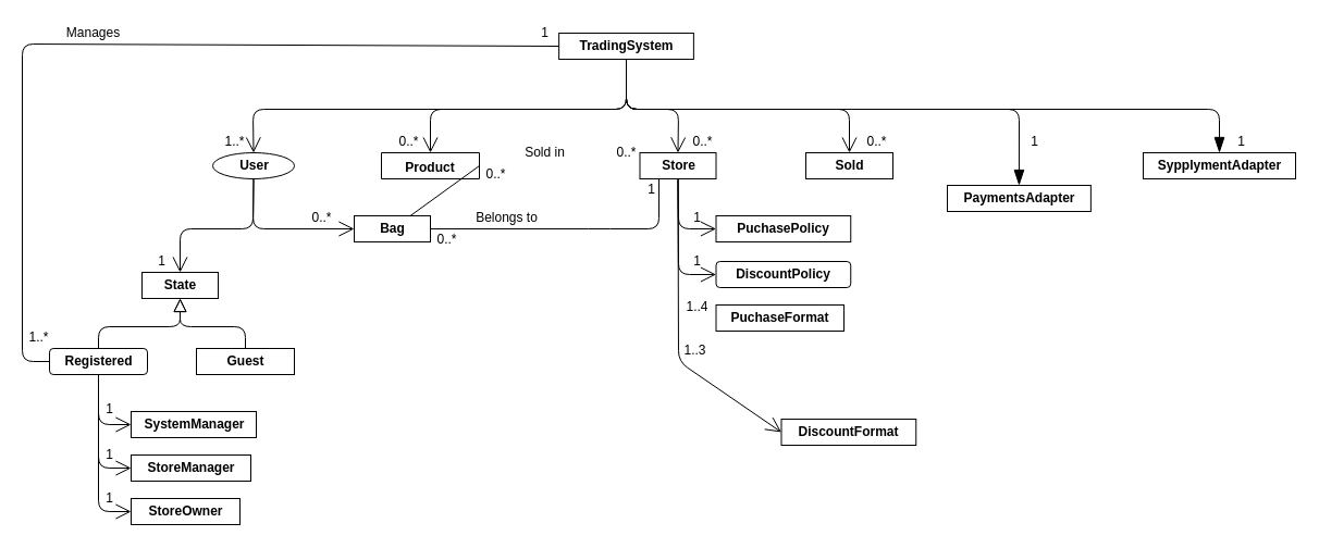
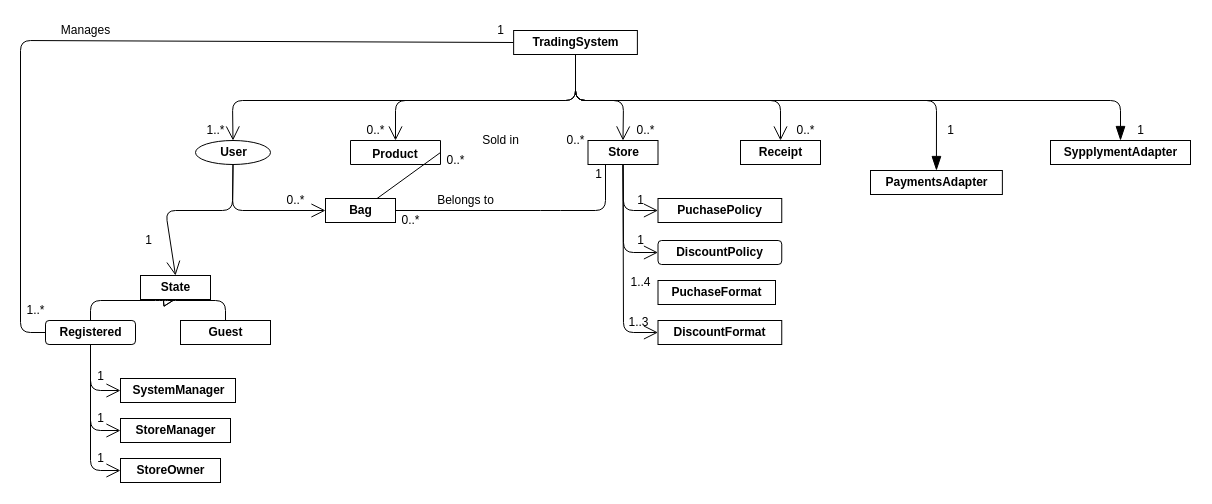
  <mxCell id="0" />
  <mxCell id="1" parent="0" />
  <mxCell id="2" value="" style="endArrow=blockThin;endFill=1;endSize=12;html=1;exitX=0.5;exitY=1;exitDx=0;exitDy=0;entryX=0.5;entryY=0;entryDx=0;entryDy=0;" parent="1" source="45" target="46" edge="1"><mxGeometry width="160" relative="1" as="geometry"><mxPoint x="695" y="-4" as="sourcePoint" /><mxPoint x="1120" y="124" as="targetPoint" /><Array as="points"><mxPoint x="575" y="100" /><mxPoint x="936" y="100" /></Array></mxGeometry></mxCell>
  <mxCell id="3" value="" style="endArrow=open;endFill=1;endSize=12;html=1;entryX=0.5;entryY=0;entryDx=0;entryDy=0;exitX=0.5;exitY=1;exitDx=0;exitDy=0;" parent="1" source="45" target="38" edge="1"><mxGeometry width="160" relative="1" as="geometry"><mxPoint x="695" y="-4" as="sourcePoint" /><mxPoint x="250" y="216" as="targetPoint" /><Array as="points"><mxPoint x="575" y="100" /><mxPoint x="232" y="100" /></Array></mxGeometry></mxCell>
  <mxCell id="4" value="1..*" style="text;html=1;align=center;verticalAlign=middle;resizable=0;points=[];autosize=1;" parent="1" vertex="1"><mxGeometry x="200" y="120" width="30" height="20" as="geometry" /></mxCell>
  <mxCell id="5" value="" style="endArrow=open;endFill=1;endSize=12;html=1;exitX=0.5;exitY=1;exitDx=0;exitDy=0;entryX=0;entryY=0.5;entryDx=0;entryDy=0;" parent="1" source="38" target="37" edge="1"><mxGeometry width="160" relative="1" as="geometry"><mxPoint x="295" y="172" as="sourcePoint" /><mxPoint x="347.5" y="258" as="targetPoint" /><Array as="points"><mxPoint x="232" y="210" /></Array></mxGeometry></mxCell>
  <mxCell id="6" value="0..*" style="text;html=1;align=center;verticalAlign=middle;resizable=0;points=[];autosize=1;" parent="1" vertex="1"><mxGeometry x="360" y="120" width="30" height="20" as="geometry" /></mxCell>
  <mxCell id="7" value="0..*" style="text;html=1;align=center;verticalAlign=middle;resizable=0;points=[];autosize=1;" parent="1" vertex="1"><mxGeometry x="280" y="190" width="30" height="20" as="geometry" /></mxCell>
  <mxCell id="8" value="0..*" style="text;html=1;align=center;verticalAlign=middle;resizable=0;points=[];autosize=1;" parent="1" vertex="1"><mxGeometry x="630" y="120" width="30" height="20" as="geometry" /></mxCell>
  <mxCell id="9" value="" style="endArrow=open;endFill=1;endSize=12;html=1;exitX=0.5;exitY=1;exitDx=0;exitDy=0;entryX=0.5;entryY=0;entryDx=0;entryDy=0;" parent="1" source="38" target="36" edge="1"><mxGeometry width="160" relative="1" as="geometry"><mxPoint x="250" y="240" as="sourcePoint" /><mxPoint x="160.5" y="324" as="targetPoint" /><Array as="points"><mxPoint x="232" y="210" /><mxPoint x="165" y="210" /></Array></mxGeometry></mxCell>
  <mxCell id="10" value="1" style="text;html=1;align=center;verticalAlign=middle;resizable=0;points=[];autosize=1;" parent="1" vertex="1"><mxGeometry x="137.5" y="230" width="20" height="20" as="geometry" /></mxCell>
  <mxCell id="11" value="" style="endArrow=open;endFill=1;endSize=12;html=1;entryX=0.5;entryY=0;entryDx=0;entryDy=0;exitX=0.5;exitY=1;exitDx=0;exitDy=0;" parent="1" source="45" target="12" edge="1"><mxGeometry width="160" relative="1" as="geometry"><mxPoint x="695" y="-4" as="sourcePoint" /><mxPoint x="630" y="446" as="targetPoint" /><Array as="points"><mxPoint x="575" y="100" /><mxPoint x="395" y="100" /></Array></mxGeometry></mxCell>
  <mxCell id="12" value="Product" style="swimlane;fontStyle=1;align=center;verticalAlign=top;childLayout=stackLayout;horizontal=1;startSize=26;horizontalStack=0;resizeParent=1;resizeLast=0;collapsible=1;marginBottom=0;rounded=0;shadow=0;strokeWidth=1;" parent="1" vertex="1"><mxGeometry x="350" y="140" width="90" height="24" as="geometry"><mxRectangle x="340" y="380" width="170" height="26" as="alternateBounds" /></mxGeometry></mxCell>
  <mxCell id="13" value="" style="endArrow=open;endFill=1;endSize=12;html=1;exitX=0.5;exitY=1;exitDx=0;exitDy=0;entryX=0;entryY=0.5;entryDx=0;entryDy=0;" parent="1" source="39" target="44" edge="1"><mxGeometry width="160" relative="1" as="geometry"><mxPoint x="620" y="200" as="sourcePoint" /><mxPoint x="620" y="334" as="targetPoint" /><Array as="points"><mxPoint x="623" y="210" /></Array></mxGeometry></mxCell>
  <mxCell id="14" value="" style="endArrow=blockThin;endFill=1;endSize=12;html=1;entryX=0.5;entryY=0;entryDx=0;entryDy=0;exitX=0.5;exitY=1;exitDx=0;exitDy=0;" parent="1" source="45" target="47" edge="1"><mxGeometry width="160" relative="1" as="geometry"><mxPoint x="695" y="-4" as="sourcePoint" /><mxPoint x="1330" y="124" as="targetPoint" /><Array as="points"><mxPoint x="575" y="100" /><mxPoint x="1120" y="100" /></Array></mxGeometry></mxCell>
  <mxCell id="15" value="" style="endArrow=open;endFill=1;endSize=12;html=1;exitX=0.5;exitY=1;exitDx=0;exitDy=0;entryX=0.5;entryY=0;entryDx=0;entryDy=0;" parent="1" source="45" target="39" edge="1"><mxGeometry width="160" relative="1" as="geometry"><mxPoint x="695" y="-4" as="sourcePoint" /><mxPoint x="570" y="216" as="targetPoint" /><Array as="points"><mxPoint x="575" y="100" /><mxPoint x="623" y="100" /></Array></mxGeometry></mxCell>
  <mxCell id="16" value="1" style="text;html=1;align=center;verticalAlign=middle;resizable=0;points=[];autosize=1;" parent="1" vertex="1"><mxGeometry x="1130" y="120" width="20" height="20" as="geometry" /></mxCell>
  <mxCell id="17" value="1" style="text;html=1;align=center;verticalAlign=middle;resizable=0;points=[];autosize=1;" parent="1" vertex="1"><mxGeometry x="940" y="120" width="20" height="20" as="geometry" /></mxCell>
  <mxCell id="18" value="1..4" style="text;html=1;align=center;verticalAlign=middle;resizable=0;points=[];autosize=1;" parent="1" vertex="1"><mxGeometry x="620" y="272" width="40" height="20" as="geometry" /></mxCell>
  <mxCell id="19" value="1..3" style="text;html=1;align=center;verticalAlign=middle;resizable=0;points=[];autosize=1;" parent="1" vertex="1"><mxGeometry x="617.5" y="312" width="40" height="20" as="geometry" /></mxCell>
  <mxCell id="20" value="1" style="text;html=1;align=center;verticalAlign=middle;resizable=0;points=[];autosize=1;" parent="1" vertex="1"><mxGeometry x="630" y="230" width="20" height="20" as="geometry" /></mxCell>
  <mxCell id="21" value="1" style="text;html=1;align=center;verticalAlign=middle;resizable=0;points=[];autosize=1;" parent="1" vertex="1"><mxGeometry x="630" y="190" width="20" height="20" as="geometry" /></mxCell>
  <mxCell id="22" value="" style="endArrow=none;endFill=0;endSize=12;html=1;exitX=0.5;exitY=1;exitDx=0;exitDy=0;entryX=0.5;entryY=0;entryDx=0;entryDy=0;startArrow=block;startFill=0;startSize=10;" parent="1" target="31" edge="1" source="36"><mxGeometry width="160" relative="1" as="geometry"><mxPoint x="160" y="390" as="sourcePoint" /><mxPoint x="80" y="456" as="targetPoint" /><Array as="points"><mxPoint x="165" y="300" /><mxPoint x="90" y="300" /></Array></mxGeometry></mxCell>
  <mxCell id="23" value="" style="endArrow=none;endFill=0;endSize=12;html=1;exitX=0.5;exitY=1;exitDx=0;exitDy=0;entryX=0.5;entryY=0;entryDx=0;entryDy=0;startArrow=block;startFill=0;startSize=10;" parent="1" target="32" edge="1" source="36"><mxGeometry width="160" relative="1" as="geometry"><mxPoint x="160" y="390" as="sourcePoint" /><mxPoint x="240" y="456" as="targetPoint" /><Array as="points"><mxPoint x="165" y="300" /><mxPoint x="225" y="300" /></Array></mxGeometry></mxCell>
  <mxCell id="24" value="0..*" style="text;html=1;align=center;verticalAlign=middle;resizable=0;points=[];autosize=1;" parent="1" vertex="1"><mxGeometry x="790" y="120" width="30" height="20" as="geometry" /></mxCell>
  <mxCell id="25" value="" style="endArrow=open;endFill=1;endSize=12;html=1;exitX=0.5;exitY=1;exitDx=0;exitDy=0;entryX=0;entryY=0.5;entryDx=0;entryDy=0;" parent="1" source="31" target="33" edge="1"><mxGeometry width="160" relative="1" as="geometry"><mxPoint x="90" y="354" as="sourcePoint" /><mxPoint x="125" y="409" as="targetPoint" /><Array as="points"><mxPoint x="90" y="390" /></Array></mxGeometry></mxCell>
  <mxCell id="26" value="" style="endArrow=open;endFill=1;endSize=12;html=1;entryX=0;entryY=0.5;entryDx=0;entryDy=0;exitX=0.5;exitY=1;exitDx=0;exitDy=0;" parent="1" target="34" edge="1" source="31"><mxGeometry width="160" relative="1" as="geometry"><mxPoint x="90" y="364" as="sourcePoint" /><mxPoint x="125" y="463.75" as="targetPoint" /><Array as="points"><mxPoint x="90" y="430" /></Array></mxGeometry></mxCell>
  <mxCell id="27" value="" style="endArrow=open;endFill=1;endSize=12;html=1;entryX=0;entryY=0.5;entryDx=0;entryDy=0;exitX=0.5;exitY=1;exitDx=0;exitDy=0;" parent="1" source="31" target="35" edge="1"><mxGeometry width="160" relative="1" as="geometry"><mxPoint x="90" y="354" as="sourcePoint" /><mxPoint x="125" y="516" as="targetPoint" /><Array as="points"><mxPoint x="90" y="470" /></Array></mxGeometry></mxCell>
  <mxCell id="28" value="" style="endArrow=none;html=1;entryX=0;entryY=0.5;entryDx=0;entryDy=0;exitX=0;exitY=0.5;exitDx=0;exitDy=0;" edge="1" parent="1" source="31" target="45"><mxGeometry width="50" height="50" relative="1" as="geometry"><mxPoint x="20" y="438" as="sourcePoint" /><mxPoint x="630" y="-17" as="targetPoint" /><Array as="points"><mxPoint x="20" y="332" /><mxPoint x="20" y="40" /></Array></mxGeometry></mxCell>
  <mxCell id="29" value="Manages" style="text;html=1;align=center;verticalAlign=middle;resizable=0;points=[];autosize=1;" vertex="1" parent="1"><mxGeometry x="50" y="20" width="70" height="20" as="geometry" /></mxCell>
  <mxCell id="30" value="1..*" style="text;html=1;align=center;verticalAlign=middle;resizable=0;points=[];autosize=1;" vertex="1" parent="1"><mxGeometry x="20" y="300" width="30" height="20" as="geometry" /></mxCell>
  <mxCell id="31" value="&lt;b&gt;Registered&lt;/b&gt;" style="html=1;rounded=1;" vertex="1" parent="1"><mxGeometry x="45" y="320" width="90" height="24" as="geometry" /></mxCell>
  <mxCell id="32" value="&lt;b&gt;Guest&lt;/b&gt;" style="html=1;" vertex="1" parent="1"><mxGeometry x="180" y="320" width="90" height="24" as="geometry" /></mxCell>
  <mxCell id="33" value="&lt;b&gt;SystemManager&lt;/b&gt;" style="html=1;" vertex="1" parent="1"><mxGeometry x="120" y="378" width="115" height="24" as="geometry" /></mxCell>
  <mxCell id="34" value="&lt;b&gt;StoreManager&lt;/b&gt;" style="html=1;" vertex="1" parent="1"><mxGeometry x="120" y="418" width="110" height="24" as="geometry" /></mxCell>
  <mxCell id="35" value="&lt;b&gt;StoreOwner&lt;/b&gt;" style="html=1;" vertex="1" parent="1"><mxGeometry x="120" y="458" width="100" height="24" as="geometry" /></mxCell>
- <mxCell id="36" value="&lt;b&gt;State&lt;/b&gt;" style="html=1;" vertex="1" parent="1"><mxGeometry x="130" y="250" width="70" height="24" as="geometry" /></mxCell>
+ <mxCell id="36" value="&lt;b&gt;State&lt;/b&gt;" style="html=1;" vertex="1" parent="1"><mxGeometry x="140" y="275" width="70" height="24" as="geometry" /></mxCell>
  <mxCell id="37" value="&lt;b&gt;Bag&lt;/b&gt;" style="html=1;" vertex="1" parent="1"><mxGeometry x="325" y="198" width="70" height="24" as="geometry" /></mxCell>
  <mxCell id="38" value="&lt;b&gt;User&lt;/b&gt;" style="ellipse;html=1;" vertex="1" parent="1"><mxGeometry x="195" y="140" width="75" height="24" as="geometry" /></mxCell>
  <mxCell id="39" value="&lt;b&gt;Store&lt;/b&gt;" style="html=1;" vertex="1" parent="1"><mxGeometry x="587.5" y="140" width="70" height="24" as="geometry" /></mxCell>
- <mxCell id="40" value="&lt;b&gt;Sold&lt;/b&gt;" style="html=1;" vertex="1" parent="1"><mxGeometry x="740" y="140" width="80" height="24" as="geometry" /></mxCell>
- <mxCell id="41" value="&lt;span style=&quot;font-weight: 700&quot;&gt;DiscountFormat&lt;/span&gt;" style="html=1;" vertex="1" parent="1"><mxGeometry x="717.5" y="385" width="123.75" height="24" as="geometry" /></mxCell>
+ <mxCell id="40" value="&lt;b&gt;Receipt&lt;/b&gt;" style="html=1;" vertex="1" parent="1"><mxGeometry x="740" y="140" width="80" height="24" as="geometry" /></mxCell>
+ <mxCell id="41" value="&lt;span style=&quot;font-weight: 700&quot;&gt;DiscountFormat&lt;/span&gt;" style="html=1;" vertex="1" parent="1"><mxGeometry x="657.5" y="320" width="123.75" height="24" as="geometry" /></mxCell>
  <mxCell id="42" value="&lt;span style=&quot;font-weight: 700&quot;&gt;PuchaseFormat&lt;/span&gt;" style="html=1;" vertex="1" parent="1"><mxGeometry x="657.5" y="280" width="117.5" height="24" as="geometry" /></mxCell>
  <mxCell id="43" value="&lt;span style=&quot;font-weight: 700&quot;&gt;DiscountPolicy&lt;/span&gt;" style="html=1;rounded=1;" vertex="1" parent="1"><mxGeometry x="657.5" y="240" width="123.75" height="24" as="geometry" /></mxCell>
  <mxCell id="44" value="&lt;span style=&quot;font-weight: 700&quot;&gt;PuchasePolicy&lt;/span&gt;" style="html=1;" vertex="1" parent="1"><mxGeometry x="657.5" y="198" width="123.75" height="24" as="geometry" /></mxCell>
  <mxCell id="45" value="&lt;span style=&quot;font-weight: 700&quot;&gt;TradingSystem&lt;/span&gt;" style="html=1;" vertex="1" parent="1"><mxGeometry x="513.13" y="30" width="123.75" height="24" as="geometry" /></mxCell>
  <mxCell id="46" value="&lt;span style=&quot;font-weight: 700&quot;&gt;PaymentsAdapter&lt;/span&gt;" style="html=1;" vertex="1" parent="1"><mxGeometry x="870" y="170" width="131.87" height="24" as="geometry" /></mxCell>
  <mxCell id="47" value="&lt;span style=&quot;font-weight: 700&quot;&gt;SypplymentAdapter&lt;/span&gt;" style="html=1;" vertex="1" parent="1"><mxGeometry x="1050" y="140" width="140" height="24" as="geometry" /></mxCell>
  <mxCell id="48" value="1" style="text;html=1;align=center;verticalAlign=middle;resizable=0;points=[];autosize=1;" vertex="1" parent="1"><mxGeometry x="490" y="20" width="20" height="20" as="geometry" /></mxCell>
  <mxCell id="49" value="" style="endArrow=open;endFill=1;endSize=12;html=1;exitX=0.5;exitY=1;exitDx=0;exitDy=0;entryX=0.5;entryY=0;entryDx=0;entryDy=0;" edge="1" parent="1" source="45" target="40"><mxGeometry width="160" relative="1" as="geometry"><mxPoint x="585.005" y="64" as="sourcePoint" /><mxPoint x="632.5" y="150" as="targetPoint" /><Array as="points"><mxPoint x="575" y="100" /><mxPoint x="780" y="100" /></Array></mxGeometry></mxCell>
  <mxCell id="50" value="" style="endArrow=open;endFill=1;endSize=12;html=1;exitX=0.5;exitY=1;exitDx=0;exitDy=0;entryX=0;entryY=0.5;entryDx=0;entryDy=0;" edge="1" parent="1" source="39" target="43"><mxGeometry width="160" relative="1" as="geometry"><mxPoint x="632.5" y="174" as="sourcePoint" /><mxPoint x="660" y="220" as="targetPoint" /><Array as="points"><mxPoint x="623" y="252" /></Array></mxGeometry></mxCell>
  <mxCell id="51" value="1" style="text;html=1;align=center;verticalAlign=middle;resizable=0;points=[];autosize=1;" vertex="1" parent="1"><mxGeometry x="90" y="448" width="20" height="20" as="geometry" /></mxCell>
  <mxCell id="52" value="1" style="text;html=1;align=center;verticalAlign=middle;resizable=0;points=[];autosize=1;" vertex="1" parent="1"><mxGeometry x="90" y="408" width="20" height="20" as="geometry" /></mxCell>
  <mxCell id="53" value="1" style="text;html=1;align=center;verticalAlign=middle;resizable=0;points=[];autosize=1;" vertex="1" parent="1"><mxGeometry x="90" y="366" width="20" height="20" as="geometry" /></mxCell>
  <mxCell id="54" value="" style="endArrow=open;endFill=1;endSize=12;html=1;exitX=0.5;exitY=1;exitDx=0;exitDy=0;entryX=0;entryY=0.5;entryDx=0;entryDy=0;" edge="1" parent="1" source="39" target="41"><mxGeometry width="160" relative="1" as="geometry"><mxPoint x="632.5" y="174" as="sourcePoint" /><mxPoint x="667.5" y="302" as="targetPoint" /><Array as="points"><mxPoint x="623" y="332" /></Array></mxGeometry></mxCell>
  <mxCell id="55" value="" style="endArrow=none;html=1;entryX=0.25;entryY=1;entryDx=0;entryDy=0;exitX=1;exitY=0.5;exitDx=0;exitDy=0;" edge="1" parent="1" source="37" target="39"><mxGeometry width="50" height="50" relative="1" as="geometry"><mxPoint x="400" y="350" as="sourcePoint" /><mxPoint x="450" y="300" as="targetPoint" /><Array as="points"><mxPoint x="550" y="210" /><mxPoint x="605" y="210" /></Array></mxGeometry></mxCell>
  <mxCell id="56" value="Belongs to" style="text;html=1;align=center;verticalAlign=middle;resizable=0;points=[];autosize=1;" vertex="1" parent="1"><mxGeometry x="430" y="190" width="70" height="20" as="geometry" /></mxCell>
  <mxCell id="57" value="1" style="text;html=1;align=center;verticalAlign=middle;resizable=0;points=[];autosize=1;" vertex="1" parent="1"><mxGeometry x="587.5" y="164" width="20" height="20" as="geometry" /></mxCell>
  <mxCell id="58" value="0..*" style="text;html=1;align=center;verticalAlign=middle;resizable=0;points=[];autosize=1;" vertex="1" parent="1"><mxGeometry x="395" y="210" width="30" height="20" as="geometry" /></mxCell>
  <mxCell id="59" value="" style="endArrow=none;html=1;exitX=1;exitY=0.5;exitDx=0;exitDy=0;" edge="1" parent="1" source="12" target="37"><mxGeometry width="50" height="50" relative="1" as="geometry"><mxPoint x="335" y="244" as="sourcePoint" /><mxPoint x="590" y="200" as="targetPoint" /></mxGeometry></mxCell>
  <mxCell id="60" value="0..*" style="text;html=1;align=center;verticalAlign=middle;resizable=0;points=[];autosize=1;" vertex="1" parent="1"><mxGeometry x="560.01" y="130" width="30" height="20" as="geometry" /></mxCell>
  <mxCell id="61" value="0..*" style="text;html=1;align=center;verticalAlign=middle;resizable=0;points=[];autosize=1;" vertex="1" parent="1"><mxGeometry x="440" y="150" width="30" height="20" as="geometry" /></mxCell>
  <mxCell id="62" value="Sold in" style="text;html=1;align=center;verticalAlign=middle;resizable=0;points=[];autosize=1;" vertex="1" parent="1"><mxGeometry x="475" y="130" width="50" height="20" as="geometry" /></mxCell>
